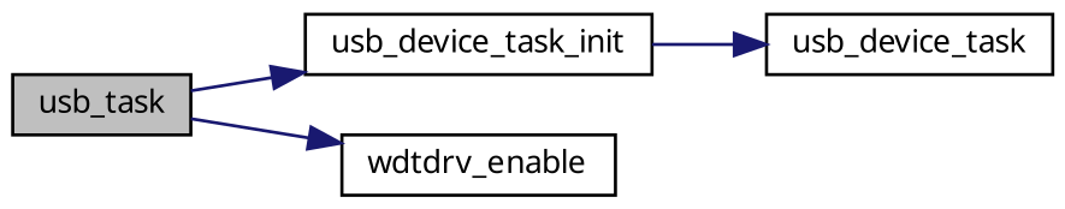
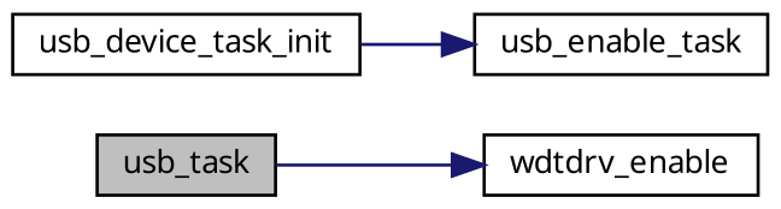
  digraph {
    rankdir=LR
    node [color=black fillcolor=white fontname="FreeSans.ttf" fontsize=10 shape=record style=filled]
    edge [color=midnightblue fontname="FreeSans.ttf" fontsize=10 labelfontname="FreeSans.ttf" labelfontsize=10 style=solid]
    n1 [fillcolor=grey75 fontcolor=black height=0.2 label=usb_task width=0.4]
    n2 [height=0.2 label=usb_device_task_init width=0.4]
    n3 [height=0.2 label=wdtdrv_enable width=0.4]
-   n4 [height=0.2 label=usb_device_task width=0.4]
-   n1 -> n2
+   n4 [height=0.2 label=usb_enable_task width=0.4]
    n1 -> n3
    n2 -> n4
  }
